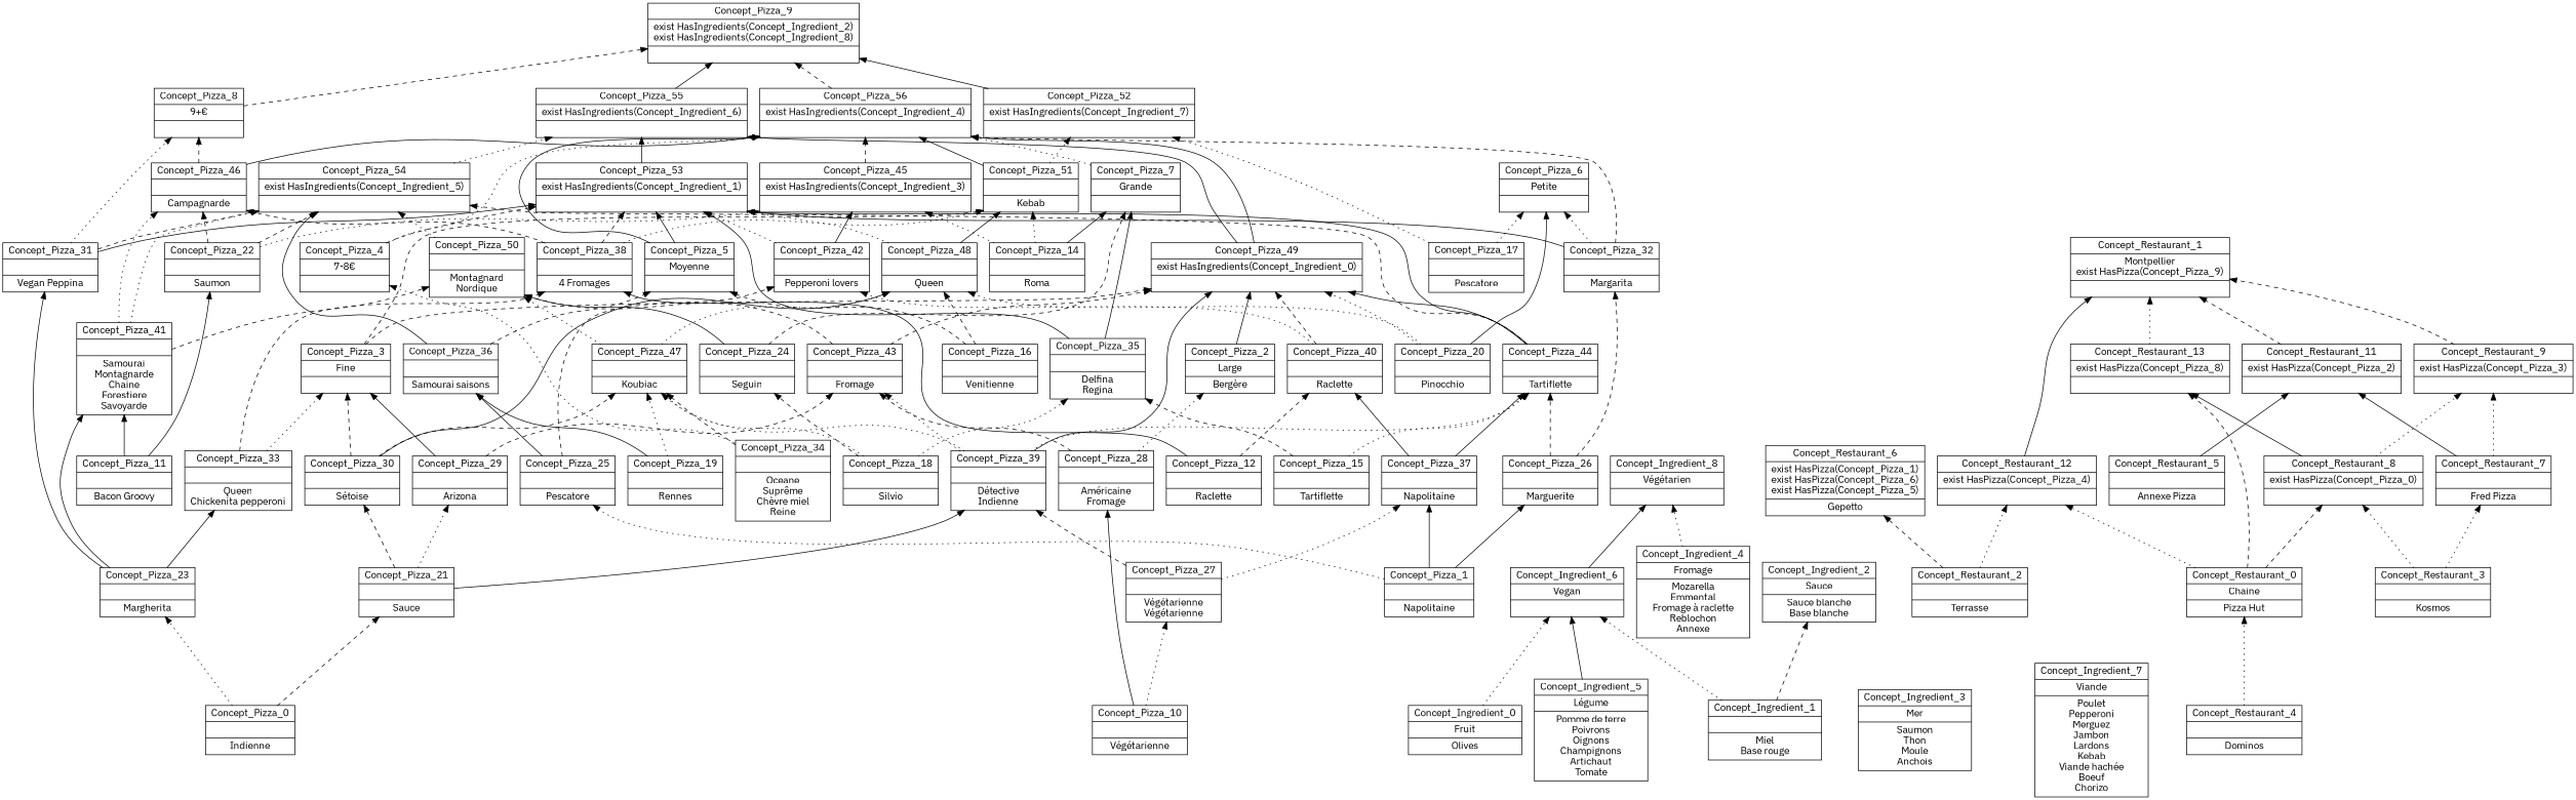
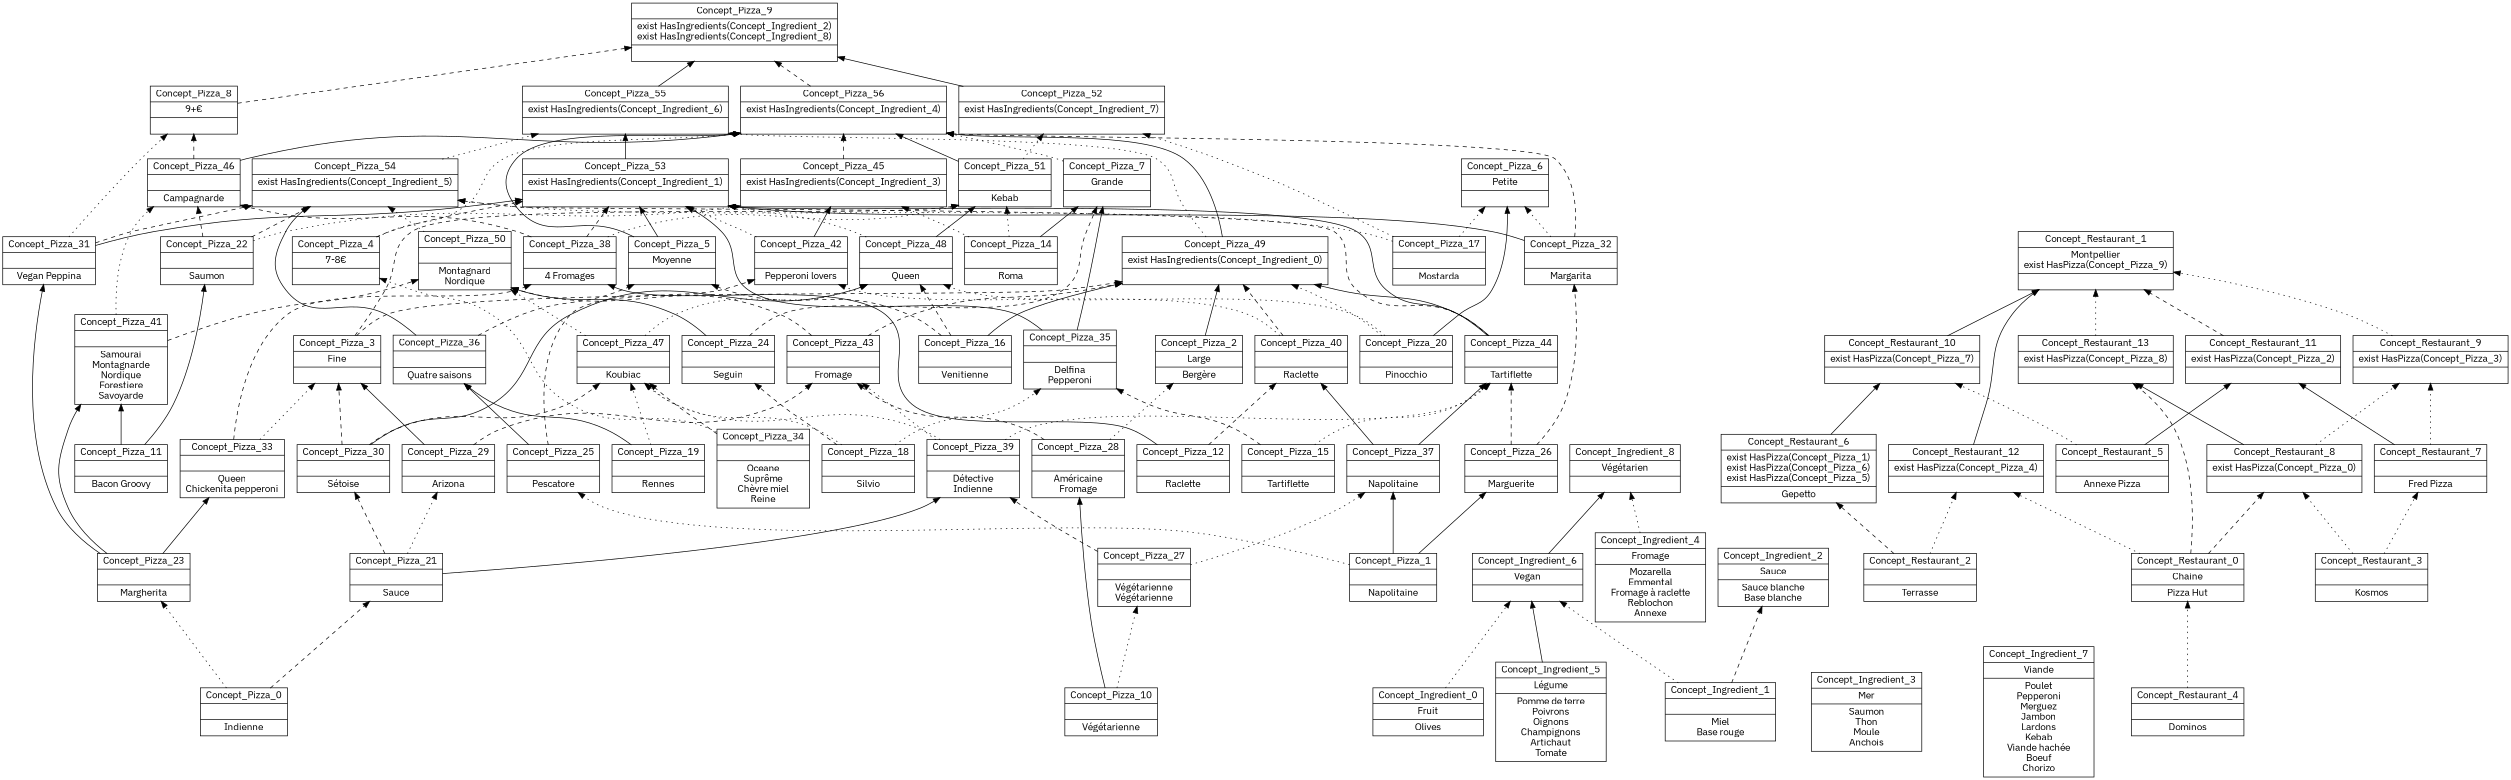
  digraph {
    fontname="IBM Plex Sans"
    rankdir=BT
    node [fontname="IBM Plex Sans" shape=record]
    edge [fontname="IBM Plex Sans" style=dotted]
    n1 [label="{Concept_Pizza_1||Napolitaine\n}"]
    n2 [label="{Concept_Pizza_25||Pescatore\n}"]
    n3 [label="{Concept_Pizza_26||Marguerite\n}"]
    n4 [label="{Concept_Pizza_37||Napolitaine\n}"]
    n5 [label="{Concept_Pizza_0||Indienne\n}"]
    n6 [label="{Concept_Pizza_21||Sauce\n}"]
    n7 [label="{Concept_Pizza_23||Margherita\n}"]
    n8 [label="{Concept_Pizza_15||Tartiflette\n}"]
-   n9 [label="{Concept_Pizza_35||Delfina\nRegina\n}"]
+   n9 [label="{Concept_Pizza_35||Delfina\nPepperoni\n}"]
    n10 [label="{Concept_Pizza_44||Tartiflette\n}"]
    n11 [label="{Concept_Pizza_10||Végétarienne\n}"]
    n12 [label="{Concept_Pizza_28||Américaine\nFromage\n}"]
    n13 [label="{Concept_Pizza_27||Végétarienne\nVégétarienne\n}"]
    n14 [label="{Concept_Pizza_12||Raclette\n}"]
    n15 [label="{Concept_Pizza_38||4 Fromages\n}"]
    n16 [label="{Concept_Pizza_40||Raclette\n}"]
    n17 [label="{Concept_Pizza_4|7-8€\n|}"]
    n18 [label="{Concept_Pizza_42||Pepperoni lovers\n}"]
    n19 [label="{Concept_Pizza_14||Roma\n}"]
    n20 [label="{Concept_Pizza_7|Grande\n|}"]
    n21 [label="{Concept_Pizza_45|exist HasIngredients(Concept_Ingredient_3)\n|}"]
    n22 [label="{Concept_Pizza_51||Kebab\n}"]
    n23 [label="{Concept_Pizza_16||Venitienne\n}"]
    n24 [label="{Concept_Pizza_5|Moyenne\n|}"]
    n25 [label="{Concept_Pizza_48||Queen\n}"]
    n26 [label="{Concept_Pizza_49|exist HasIngredients(Concept_Ingredient_0)\n|}"]
    n27 [label="{Concept_Pizza_11||Bacon Groovy\n}"]
    n28 [label="{Concept_Pizza_22||Saumon\n}"]
-   n29 [label="{Concept_Pizza_41||Samourai\nMontagnarde\nChaine\nForestiere\nSavoyarde\n}"]
+   n29 [label="{Concept_Pizza_41||Samourai\nMontagnarde\nNordique\nForestiere\nSavoyarde\n}"]
    n30 [label="{Concept_Pizza_18||Silvio\n}"]
    n31 [label="{Concept_Pizza_24||Seguin\n}"]
    n32 [label="{Concept_Pizza_47||Koubiac\n}"]
    n33 [label="{Concept_Pizza_20||Pinocchio\n}"]
    n34 [label="{Concept_Pizza_6|Petite\n|}"]
-   n35 [label="{Concept_Pizza_17||Pescatore\n}"]
+   n35 [label="{Concept_Pizza_17||Mostarda\n}"]
    n36 [label="{Concept_Pizza_52|exist HasIngredients(Concept_Ingredient_7)\n|}"]
    n37 [label="{Concept_Pizza_54|exist HasIngredients(Concept_Ingredient_5)\n|}"]
    n38 [label="{Concept_Pizza_19||Rennes\n}"]
-   n39 [label="{Concept_Pizza_36||Samourai saisons\n}"]
+   n39 [label="{Concept_Pizza_36||Quatre saisons\n}"]
    n40 [label="{Concept_Pizza_32||Margarita\n}"]
    n41 [label="{Concept_Pizza_30||Sétoise\n}"]
    n42 [label="{Concept_Pizza_29||Arizona\n}"]
    n43 [label="{Concept_Pizza_39||Détective\nIndienne\n}"]
    n44 [label="{Concept_Pizza_46||Campagnarde\n}"]
    n45 [label="{Concept_Pizza_31||Vegan Peppina\n}"]
    n46 [label="{Concept_Pizza_33||Queen\nChickenita pepperoni\n}"]
    n47 [label="{Concept_Pizza_50||Montagnard\nNordique\n}"]
    n48 [label="{Concept_Pizza_3|Fine\n|}"]
    n49 [label="{Concept_Pizza_43||Fromage\n}"]
    n50 [label="{Concept_Pizza_2|Large\n|Bergère\n}"]
    n51 [label="{Concept_Pizza_53|exist HasIngredients(Concept_Ingredient_1)\n|}"]
    n52 [label="{Concept_Pizza_56|exist HasIngredients(Concept_Ingredient_4)\n|}"]
    n53 [label="{Concept_Pizza_8|9+€\n|}"]
    n54 [label="{Concept_Pizza_34||Oceane\nSuprême\nChèvre miel\nReine\n}"]
    n55 [label="{Concept_Pizza_55|exist HasIngredients(Concept_Ingredient_6)\n|}"]
    n56 [label="{Concept_Pizza_9|exist HasIngredients(Concept_Ingredient_2)\nexist HasIngredients(Concept_Ingredient_8)\n|}"]
    n57 [label="{Concept_Ingredient_0|Fruit\n|Olives\n}"]
    n58 [label="{Concept_Ingredient_6|Vegan\n|}"]
    n59 [label="{Concept_Ingredient_1||Miel\nBase rouge\n}"]
    n60 [label="{Concept_Ingredient_2|Sauce\n|Sauce blanche\nBase blanche\n}"]
    n61 [label="{Concept_Ingredient_8|Végétarien\n|}"]
    n62 [label="{Concept_Ingredient_3|Mer\n|Saumon\nThon\nMoule\nAnchois\n}"]
    n63 [label="{Concept_Ingredient_4|Fromage\n|Mozarella\nEmmental\nFromage à raclette\nReblochon\nAnnexe\n}"]
    n64 [label="{Concept_Ingredient_5|Légume\n|Pomme de terre\nPoivrons\nOignons\nChampignons\nArtichaut\nTomate\n}"]
    n65 [label="{Concept_Ingredient_7|Viande\n|Poulet\nPepperoni\nMerguez\nJambon\nLardons\nKebab\nViande hachée\nBoeuf\nChorizo\n}"]
    n66 [label="{Concept_Restaurant_4||Dominos\n}"]
    n67 [label="{Concept_Restaurant_0|Chaine\n|Pizza Hut\n}"]
    n68 [label="{Concept_Restaurant_8|exist HasPizza(Concept_Pizza_0)\n|}"]
    n69 [label="{Concept_Restaurant_2||Terrasse\n}"]
    n70 [label="{Concept_Restaurant_6|exist HasPizza(Concept_Pizza_1)\nexist HasPizza(Concept_Pizza_6)\nexist HasPizza(Concept_Pizza_5)\n|Gepetto\n}"]
    n71 [label="{Concept_Restaurant_12|exist HasPizza(Concept_Pizza_4)\n|}"]
    n72 [label="{Concept_Restaurant_5||Annexe Pizza\n}"]
    n73 [label="{Concept_Restaurant_11|exist HasPizza(Concept_Pizza_2)\n|}"]
+   n74 [label="{Concept_Restaurant_10|exist HasPizza(Concept_Pizza_7)\n|}"]
    n75 [label="{Concept_Restaurant_3||Kosmos\n}"]
    n76 [label="{Concept_Restaurant_7||Fred Pizza\n}"]
    n77 [label="{Concept_Restaurant_13|exist HasPizza(Concept_Pizza_8)\n|}"]
    n78 [label="{Concept_Restaurant_9|exist HasPizza(Concept_Pizza_3)\n|}"]
    n79 [label="{Concept_Restaurant_1|Montpellier\nexist HasPizza(Concept_Pizza_9)\n|}"]
    subgraph sub_1 {
      label=Pizza
      n1
      n2
      n3
      n4
      n5
      n6
      n7
      n8
      n9
      n10
      n11
      n12
      n13
      n14
      n15
      n16
      n17
      n18
      n19
      n20
      n21
      n22
      n23
      n24
      n25
      n26
      n27
      n28
      n29
      n30
      n31
      n32
      n33
      n34
      n35
      n36
      n37
      n38
      n39
      n40
      n41
      n42
      n43
      n44
      n45
      n46
      n47
      n48
      n49
      n50
      n51
      n52
      n53
      n54
      n55
      n56
    }
    subgraph sub_2 {
      label=Ingredient
      n57
      n58
      n59
      n60
      n61
      n62
      n63
      n64
      n65
    }
    subgraph sub_3 {
      label=Restaurant
      n66
      n67
      n68
      n69
      n70
      n71
      n72
      n73
+     n74
      n75
      n76
      n77
      n78
      n79
    }
    n1 -> n2
    n1 -> n3 [style=solid]
    n1 -> n4 [style=solid]
    n2 -> n18 [style=dashed]
    n2 -> n39 [style=solid]
    n3 -> n10 [style=dashed]
    n3 -> n40 [style=dashed]
    n4 -> n10 [style=solid]
    n4 -> n16 [style=solid]
    n5 -> n6 [style=dashed]
    n5 -> n7
    n6 -> n41 [style=dashed]
    n6 -> n42
    n6 -> n43 [style=solid]
    n7 -> n29 [style=solid]
    n7 -> n45 [style=solid]
    n7 -> n46 [style=solid]
    n8 -> n9 [style=dashed]
    n8 -> n10
    n9 -> n20 [style=solid]
    n9 -> n51 [style=solid]
    n10 -> n26 [style=solid]
    n10 -> n37 [style=dashed]
    n10 -> n51 [style=solid]
    n11 -> n12 [style=solid]
    n11 -> n13
    n12 -> n49 [style=dashed]
    n12 -> n50
    n13 -> n4
    n13 -> n43 [style=dashed]
    n14 -> n15 [style=solid]
    n14 -> n16 [style=dashed]
    n15 -> n22
    n15 -> n44 [style=dashed]
    n15 -> n51 [style=dashed]
    n16 -> n18
    n16 -> n26 [style=dashed]
    n17 -> n51 [style=dashed]
    n17 -> n52
    n18 -> n21 [style=solid]
    n18 -> n51
    n19 -> n20 [style=solid]
    n19 -> n21
    n19 -> n22
    n20 -> n52
    n21 -> n52 [style=dashed]
    n22 -> n36
    n22 -> n52 [style=solid]
    n23 -> n24 [style=dashed]
    n23 -> n25 [style=dashed]
-   n43 -> n26 [style=solid]
+   n23 -> n26 [style=solid]
    n24 -> n51 [style=solid]
    n24 -> n52 [style=solid]
    n25 -> n22 [style=solid]
    n25 -> n51
    n26 -> n52 [style=solid]
-   n26 -> n55 [style=solid]
+   n26 -> n55
    n27 -> n28 [style=solid]
    n27 -> n29 [style=solid]
    n28 -> n21
    n28 -> n37 [style=dashed]
    n28 -> n44 [style=dashed]
    n29 -> n44
    n29 -> n47 [style=dashed]
    n30 -> n9
    n30 -> n31 [style=dashed]
    n30 -> n32
    n31 -> n20 [style=dashed]
    n31 -> n47 [style=solid]
    n32 -> n25
    n32 -> n47
    n33 -> n25
    n33 -> n26
    n33 -> n34 [style=solid]
    n35 -> n34
    n35 -> n36
-   n29 -> n37
+   n35 -> n37
    n36 -> n56 [style=solid]
    n37 -> n55
    n38 -> n32
    n38 -> n39 [style=solid]
    n39 -> n24 [style=dashed]
    n39 -> n37 [style=solid]
    n40 -> n34
    n40 -> n51 [style=solid]
    n40 -> n52 [style=dashed]
    n41 -> n25 [style=solid]
    n41 -> n32 [style=dashed]
    n41 -> n48 [style=dashed]
    n42 -> n48 [style=solid]
    n42 -> n49 [style=dashed]
    n43 -> n10
    n43 -> n32
    n43 -> n49
    n44 -> n52 [style=solid]
    n44 -> n53 [style=dashed]
    n45 -> n37 [style=dashed]
    n45 -> n51 [style=solid]
    n45 -> n53
    n46 -> n15 [style=dashed]
    n46 -> n48
    n47 -> n37
    n48 -> n22 [style=dashed]
    n48 -> n26 [style=dashed]
    n49 -> n26 [style=dashed]
    n49 -> n47 [style=dashed]
    n50 -> n26 [style=solid]
    n51 -> n55 [style=solid]
    n52 -> n56 [style=dashed]
    n53 -> n56 [style=dashed]
    n54 -> n17
    n54 -> n32 [style=dashed]
    n55 -> n56 [style=solid]
    n57 -> n58
    n58 -> n61 [style=solid]
    n59 -> n58
    n59 -> n60 [style=dashed]
    n63 -> n61
    n64 -> n58 [style=solid]
    n66 -> n67
    n67 -> n68 [style=dashed]
    n67 -> n71
    n67 -> n77 [style=dashed]
    n68 -> n77 [style=solid]
    n68 -> n78
    n69 -> n70 [style=dashed]
    n69 -> n71
+   n70 -> n74 [style=solid]
    n71 -> n79 [style=solid]
    n72 -> n73 [style=solid]
+   n72 -> n74
    n73 -> n79 [style=dashed]
+   n74 -> n79 [style=solid]
    n75 -> n68
    n75 -> n76
    n76 -> n73 [style=solid]
    n76 -> n78
    n77 -> n79
-   n78 -> n79 [style=dashed]
+   n78 -> n79
  }
